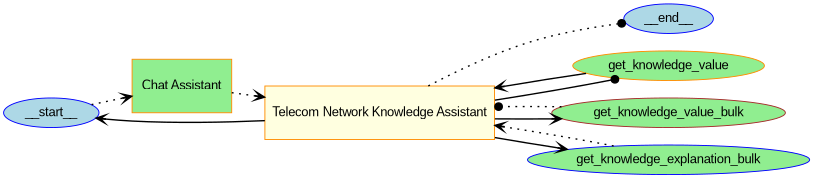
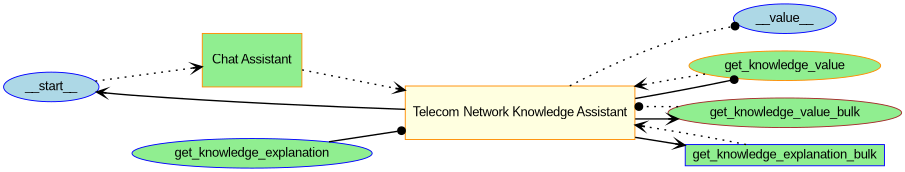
  digraph {
    rankdir=LR
    splines=true
    node [color=blue fillcolor=lightgreen fontname=Arial shape=ellipse style=filled]
    edge [arrowhead=vee penwidth=1.5 style=dotted]
    n1 [fillcolor=lightblue height=0.3 label=__start__ width=0.5]
    n2 [color=darkorange height=0.8 label="Chat Assistant" shape=box width=1.5]
    n3 [color=darkorange fillcolor=lightyellow height=0.8 label="Telecom Network Knowledge Assistant" shape=box width=1.5]
-   n4 [fillcolor=lightblue height=0.3 label=__end__ width=0.5]
+   n4 [fillcolor=lightblue height=0.3 label=__value__ width=0.5]
    n5 [color=darkorange height=0.3 label=get_knowledge_value width=0.5]
    n6 [color=brown height=0.3 label=get_knowledge_value_bulk width=0.5]
-   n7 [height=0.3 label=get_knowledge_explanation_bulk width=0.5]
+   n7 [height=0.3 label=get_knowledge_explanation_bulk shape=box width=0.5]
+   n8 [height=0.3 label=get_knowledge_explanation width=0.5]
    n1 -> n2
    n2 -> n3
    n3 -> n1 [style=solid]
    n3 -> n4 [arrowhead=dot]
    n3 -> n5 [arrowhead=dot style=solid]
    n3 -> n6 [style=solid]
    n3 -> n7 [style=solid]
-   n5 -> n3 [style=solid]
+   n5 -> n3
    n6 -> n3 [arrowhead=dot]
    n7 -> n3
+   n8 -> n3 [arrowhead=dot style=solid]
  }
